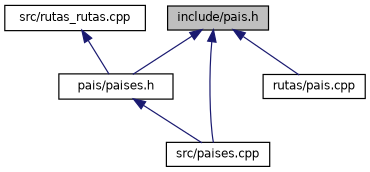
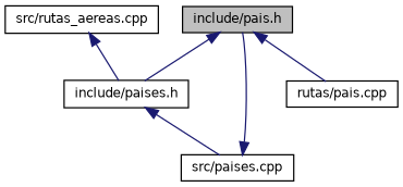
  digraph {
    node [color=black fillcolor=white fontname=Helvetica fontsize=10 shape=record style=filled]
    edge [color=midnightblue dir=back fontname=Helvetica fontsize=10 labelfontname=Helvetica labelfontsize=10 style=solid]
    n1 [fillcolor=grey75 fontcolor=black height=0.2 label="include/pais.h" width=0.4]
-   n2 [height=0.2 label="pais/paises.h" width=0.4]
+   n2 [height=0.2 label="include/paises.h" width=0.4]
    n3 [height=0.2 label="src/paises.cpp" width=0.4]
    n4 [height=0.2 label="rutas/pais.cpp" width=0.4]
-   n5 [height=0.2 label="src/rutas_rutas.cpp" width=0.4]
+   n5 [height=0.2 label="src/rutas_aereas.cpp" width=0.4]
    n1 -> n2
-   n1 -> n3
+   n3 -> n1
    n1 -> n4
    n2 -> n3
    n5 -> n2
  }
